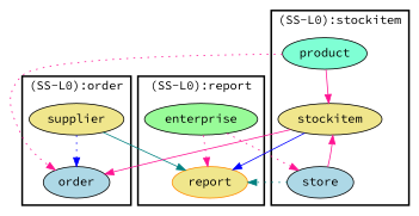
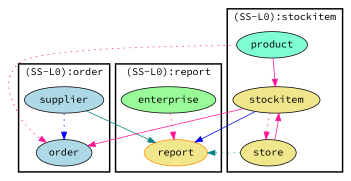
  digraph {
    fontname="Source Code Pro"
    node [color=black fillcolor=khaki fontcolor=black fontname="Source Code Pro" shape=ellipse style=filled]
    edge [color=deeppink font=6 fontname="Source Code Pro" style=dotted]
-   n1 [label=supplier]
+   n1 [fillcolor=lightblue label=supplier]
    n2 [fillcolor=lightblue label=order]
    n3 [fillcolor=palegreen label=enterprise]
    n4 [color=darkorange label=report]
    n5 [fillcolor=aquamarine label=product]
    n6 [label=stockitem]
-   n7 [fillcolor=lightblue label=store]
+   n7 [label=store]
    subgraph cluster_1 {
      color=black
      label="(SS-L0):order"
      style=bold
      n1
      n2
    }
    subgraph cluster_2 {
      color=black
      label="(SS-L0):report"
      style=bold
      n3
      n4
    }
    subgraph cluster_3 {
      color=black
      label="(SS-L0):stockitem"
      style=bold
      n5
      n6
      n7
    }
    n1 -> n2 [color=blue]
    n1 -> n4 [color=teal style=solid]
    n3 -> n4
    n5 -> n2
    n5 -> n6 [style=solid]
    n6 -> n2 [style=solid]
    n6 -> n4 [color=blue style=solid]
-   n3 -> n7
+   n6 -> n7
    n7 -> n4 [color=teal]
    n7 -> n6 [style=solid]
  }
